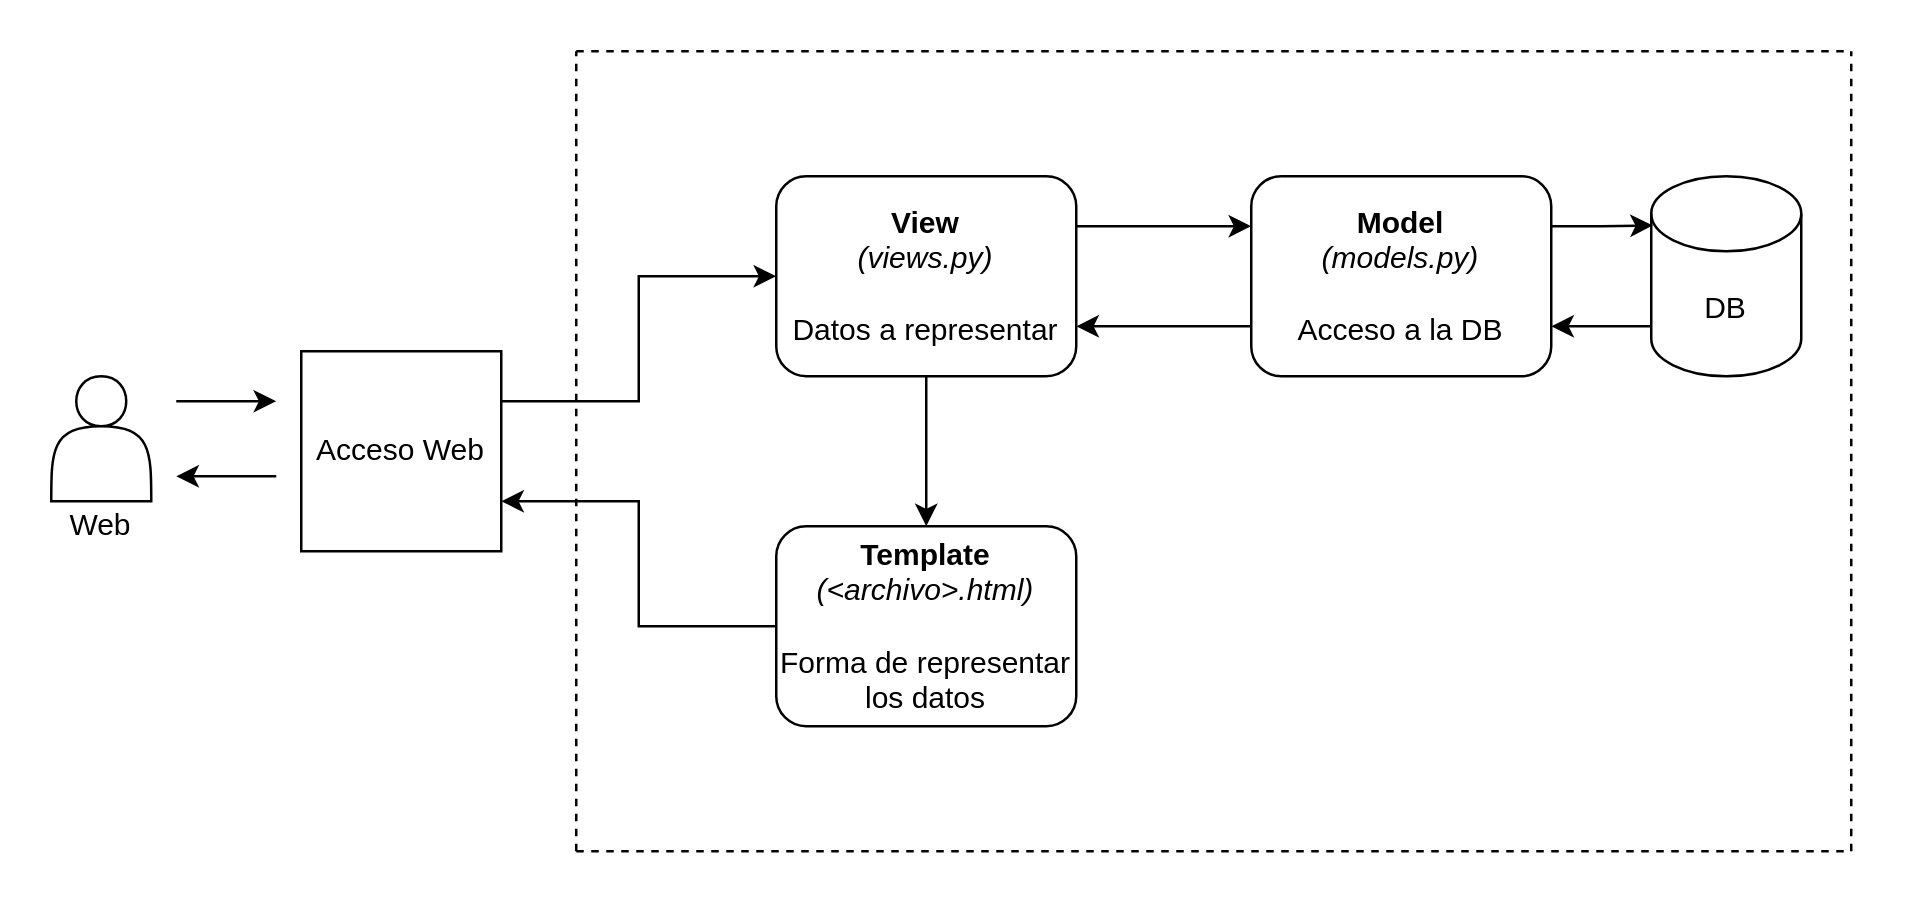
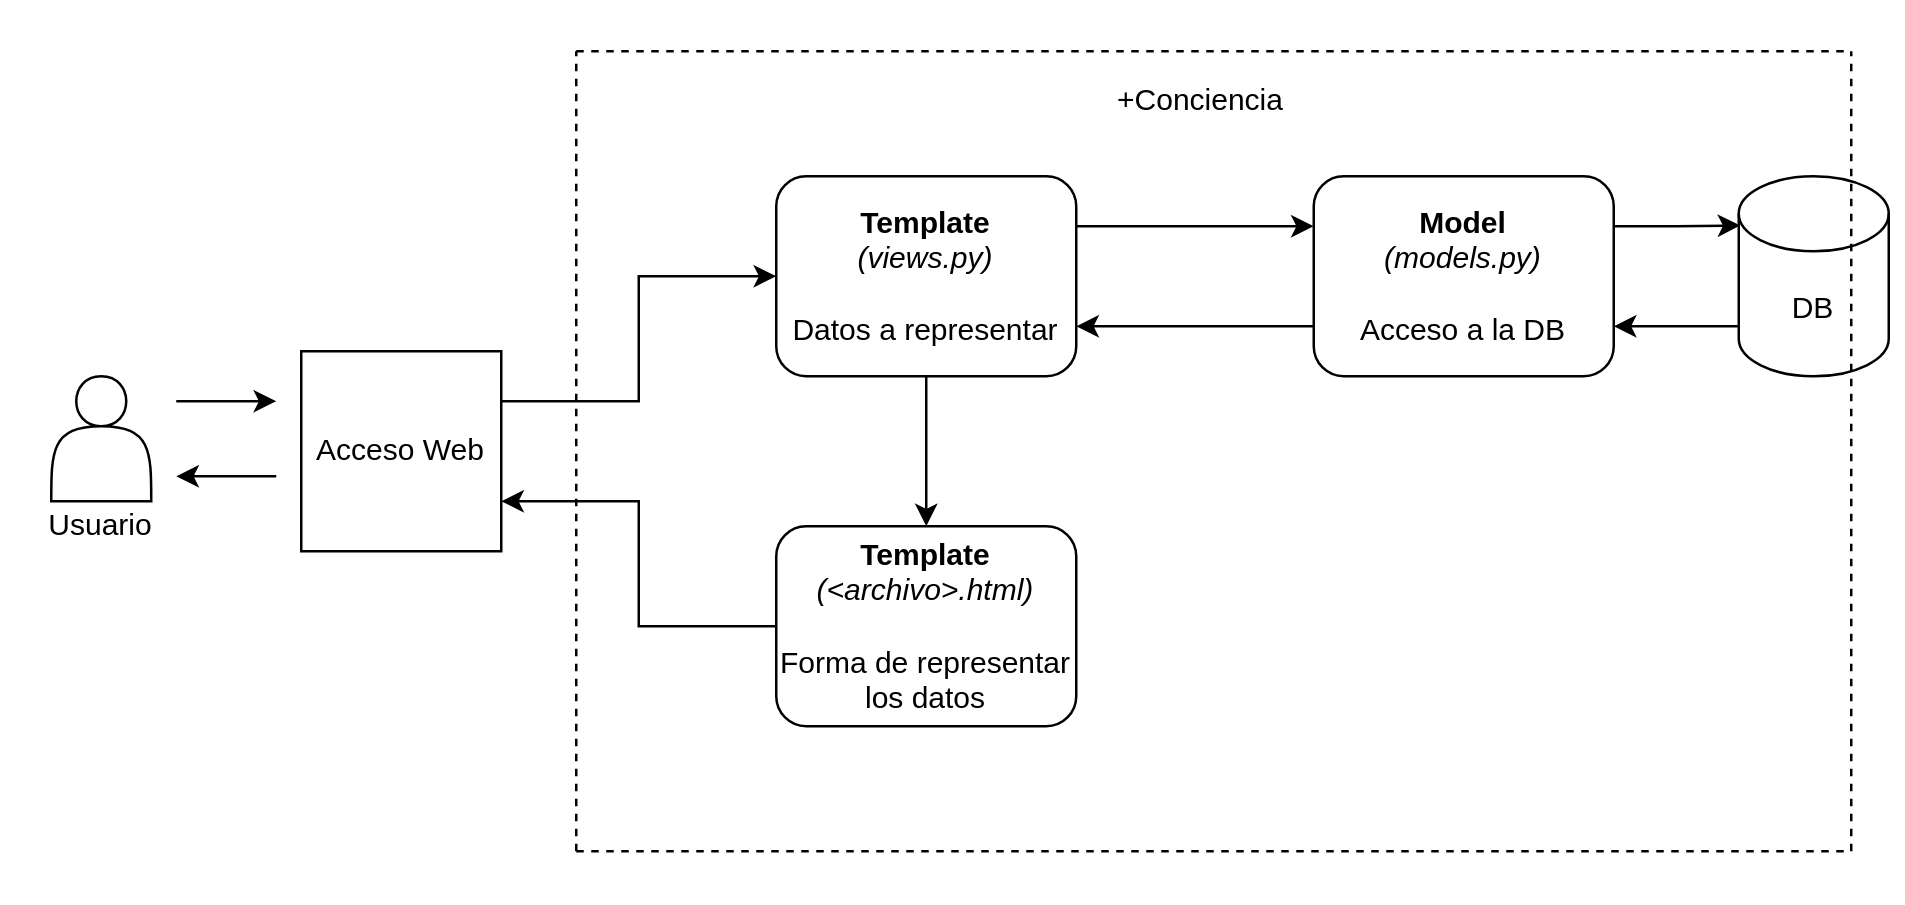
  <mxCell id="0" />
  <mxCell id="1" parent="0" />
  <mxCell id="2" value="Acceso Web" style="whiteSpace=wrap;html=1;aspect=fixed;" vertex="1" parent="1"><mxGeometry x="120" y="140" width="80" height="80" as="geometry" /></mxCell>
  <mxCell id="3" style="edgeStyle=orthogonalEdgeStyle;rounded=0;orthogonalLoop=1;jettySize=auto;html=1;exitX=-0.006;exitY=0.75;exitDx=0;exitDy=0;exitPerimeter=0;entryX=1;entryY=0.75;entryDx=0;entryDy=0;" edge="1" parent="1" source="4" target="8"><mxGeometry relative="1" as="geometry" /></mxCell>
- <mxCell id="4" value="DB" style="shape=cylinder3;whiteSpace=wrap;html=1;boundedLbl=1;backgroundOutline=1;size=15;" vertex="1" parent="1"><mxGeometry x="660" y="70" width="60" height="80" as="geometry" /></mxCell>
+ <mxCell id="4" value="DB" style="shape=cylinder3;whiteSpace=wrap;html=1;boundedLbl=1;backgroundOutline=1;size=15;" vertex="1" parent="1"><mxGeometry x="695" y="70" width="60" height="80" as="geometry" /></mxCell>
  <mxCell id="5" value="" style="shape=actor;whiteSpace=wrap;html=1;" vertex="1" parent="1"><mxGeometry x="20" y="150" width="40" height="50" as="geometry" /></mxCell>
  <mxCell id="6" style="edgeStyle=orthogonalEdgeStyle;rounded=0;orthogonalLoop=1;jettySize=auto;html=1;exitX=0;exitY=0.75;exitDx=0;exitDy=0;entryX=1;entryY=0.75;entryDx=0;entryDy=0;" edge="1" parent="1" source="8" target="16"><mxGeometry relative="1" as="geometry" /></mxCell>
  <mxCell id="7" style="edgeStyle=orthogonalEdgeStyle;rounded=0;orthogonalLoop=1;jettySize=auto;html=1;exitX=1;exitY=0.25;exitDx=0;exitDy=0;entryX=0.011;entryY=0.246;entryDx=0;entryDy=0;entryPerimeter=0;" edge="1" parent="1" source="8" target="4"><mxGeometry relative="1" as="geometry" /></mxCell>
- <mxCell id="8" value="&lt;b&gt;Model&lt;/b&gt;&lt;br&gt;&lt;i&gt;(models.py)&lt;/i&gt;&lt;br&gt;&lt;br&gt;Acceso a la DB" style="rounded=1;whiteSpace=wrap;html=1;" vertex="1" parent="1"><mxGeometry x="500" y="70" width="120" height="80" as="geometry" /></mxCell>
+ <mxCell id="8" value="&lt;b&gt;Model&lt;/b&gt;&lt;br&gt;&lt;i&gt;(models.py)&lt;/i&gt;&lt;br&gt;&lt;br&gt;Acceso a la DB" style="rounded=1;whiteSpace=wrap;html=1;" vertex="1" parent="1"><mxGeometry x="525" y="70" width="120" height="80" as="geometry" /></mxCell>
  <mxCell id="9" value="" style="endArrow=classic;html=1;rounded=0;edgeStyle=orthogonalEdgeStyle;" edge="1" parent="1"><mxGeometry width="50" height="50" relative="1" as="geometry"><mxPoint x="70" y="160" as="sourcePoint" /><mxPoint x="110" y="160" as="targetPoint" /><Array as="points"><mxPoint x="90" y="160" /><mxPoint x="90" y="160" /></Array></mxGeometry></mxCell>
  <mxCell id="10" value="" style="endArrow=classic;html=1;rounded=0;edgeStyle=orthogonalEdgeStyle;" edge="1" parent="1"><mxGeometry width="50" height="50" relative="1" as="geometry"><mxPoint x="110" y="190.01" as="sourcePoint" /><mxPoint x="70" y="190.01" as="targetPoint" /><Array as="points"><mxPoint x="100" y="190.01" /><mxPoint x="100" y="190.01" /></Array></mxGeometry></mxCell>
  <mxCell id="11" value="" style="endArrow=classic;html=1;rounded=0;edgeStyle=orthogonalEdgeStyle;entryX=0;entryY=0.5;entryDx=0;entryDy=0;exitX=1;exitY=0.25;exitDx=0;exitDy=0;" edge="1" parent="1" source="2" target="16"><mxGeometry width="50" height="50" relative="1" as="geometry"><mxPoint x="210" y="160" as="sourcePoint" /><mxPoint x="293.97" y="110.05" as="targetPoint" /><Array as="points" /></mxGeometry></mxCell>
  <mxCell id="12" value="" style="endArrow=classic;html=1;rounded=0;edgeStyle=orthogonalEdgeStyle;exitX=0;exitY=0.5;exitDx=0;exitDy=0;entryX=1;entryY=0.75;entryDx=0;entryDy=0;" edge="1" parent="1" source="13" target="2"><mxGeometry width="50" height="50" relative="1" as="geometry"><mxPoint x="293.97" y="249.79" as="sourcePoint" /><mxPoint x="210" y="190.03" as="targetPoint" /><Array as="points" /></mxGeometry></mxCell>
  <mxCell id="13" value="&lt;b&gt;Template&lt;br&gt;&lt;/b&gt;&lt;i&gt;(&amp;lt;archivo&amp;gt;.html)&lt;/i&gt;&lt;br&gt;&lt;br&gt;Forma de representar los datos" style="rounded=1;whiteSpace=wrap;html=1;" vertex="1" parent="1"><mxGeometry x="310" y="210" width="120" height="80" as="geometry" /></mxCell>
  <mxCell id="14" style="edgeStyle=orthogonalEdgeStyle;rounded=0;orthogonalLoop=1;jettySize=auto;html=1;exitX=1;exitY=0.25;exitDx=0;exitDy=0;entryX=0;entryY=0.25;entryDx=0;entryDy=0;" edge="1" parent="1" source="16" target="8"><mxGeometry relative="1" as="geometry" /></mxCell>
  <mxCell id="15" style="edgeStyle=orthogonalEdgeStyle;rounded=0;orthogonalLoop=1;jettySize=auto;html=1;exitX=0.5;exitY=1;exitDx=0;exitDy=0;entryX=0.5;entryY=0;entryDx=0;entryDy=0;" edge="1" parent="1" source="16" target="13"><mxGeometry relative="1" as="geometry" /></mxCell>
- <mxCell id="16" value="&lt;b&gt;View&lt;/b&gt;&lt;i&gt;&lt;br&gt;(views.py)&lt;br&gt;&lt;/i&gt;&lt;br&gt;Datos a representar" style="rounded=1;whiteSpace=wrap;html=1;" vertex="1" parent="1"><mxGeometry x="310" y="70" width="120" height="80" as="geometry" /></mxCell>
+ <mxCell id="16" value="&lt;b&gt;Template&lt;/b&gt;&lt;i&gt;&lt;br&gt;(views.py)&lt;br&gt;&lt;/i&gt;&lt;br&gt;Datos a representar" style="rounded=1;whiteSpace=wrap;html=1;" vertex="1" parent="1"><mxGeometry x="310" y="70" width="120" height="80" as="geometry" /></mxCell>
  <mxCell id="17" value="" style="endArrow=none;dashed=1;html=1;rounded=0;edgeStyle=orthogonalEdgeStyle;" edge="1" parent="1"><mxGeometry width="50" height="50" relative="1" as="geometry"><mxPoint x="230" y="20" as="sourcePoint" /><mxPoint x="740" y="20" as="targetPoint" /></mxGeometry></mxCell>
  <mxCell id="18" value="" style="endArrow=none;dashed=1;html=1;rounded=0;edgeStyle=orthogonalEdgeStyle;" edge="1" parent="1"><mxGeometry width="50" height="50" relative="1" as="geometry"><mxPoint x="230" y="340" as="sourcePoint" /><mxPoint x="740" y="340" as="targetPoint" /></mxGeometry></mxCell>
  <mxCell id="19" value="" style="endArrow=none;dashed=1;html=1;rounded=0;edgeStyle=orthogonalEdgeStyle;" edge="1" parent="1"><mxGeometry width="50" height="50" relative="1" as="geometry"><mxPoint x="740" y="340" as="sourcePoint" /><mxPoint x="740" y="20" as="targetPoint" /></mxGeometry></mxCell>
  <mxCell id="20" value="" style="endArrow=none;dashed=1;html=1;rounded=0;edgeStyle=orthogonalEdgeStyle;" edge="1" parent="1"><mxGeometry width="50" height="50" relative="1" as="geometry"><mxPoint x="230" y="340" as="sourcePoint" /><mxPoint x="230" y="20" as="targetPoint" /></mxGeometry></mxCell>
- <mxCell id="22" value="Web" style="text;html=1;strokeColor=none;fillColor=none;align=center;verticalAlign=middle;whiteSpace=wrap;rounded=0;shadow=0;glass=0;dashed=1;" vertex="1" parent="1"><mxGeometry x="20" y="200" width="40" height="20" as="geometry" /></mxCell>
+ <mxCell id="21" value="+Conciencia" style="text;html=1;strokeColor=none;fillColor=none;align=center;verticalAlign=middle;whiteSpace=wrap;rounded=0;shadow=0;glass=0;dashed=1;" vertex="1" parent="1"><mxGeometry x="440" y="30" width="80" height="20" as="geometry" /></mxCell>
+ <mxCell id="22" value="Usuario" style="text;html=1;strokeColor=none;fillColor=none;align=center;verticalAlign=middle;whiteSpace=wrap;rounded=0;shadow=0;glass=0;dashed=1;" vertex="1" parent="1"><mxGeometry x="20" y="200" width="40" height="20" as="geometry" /></mxCell>
